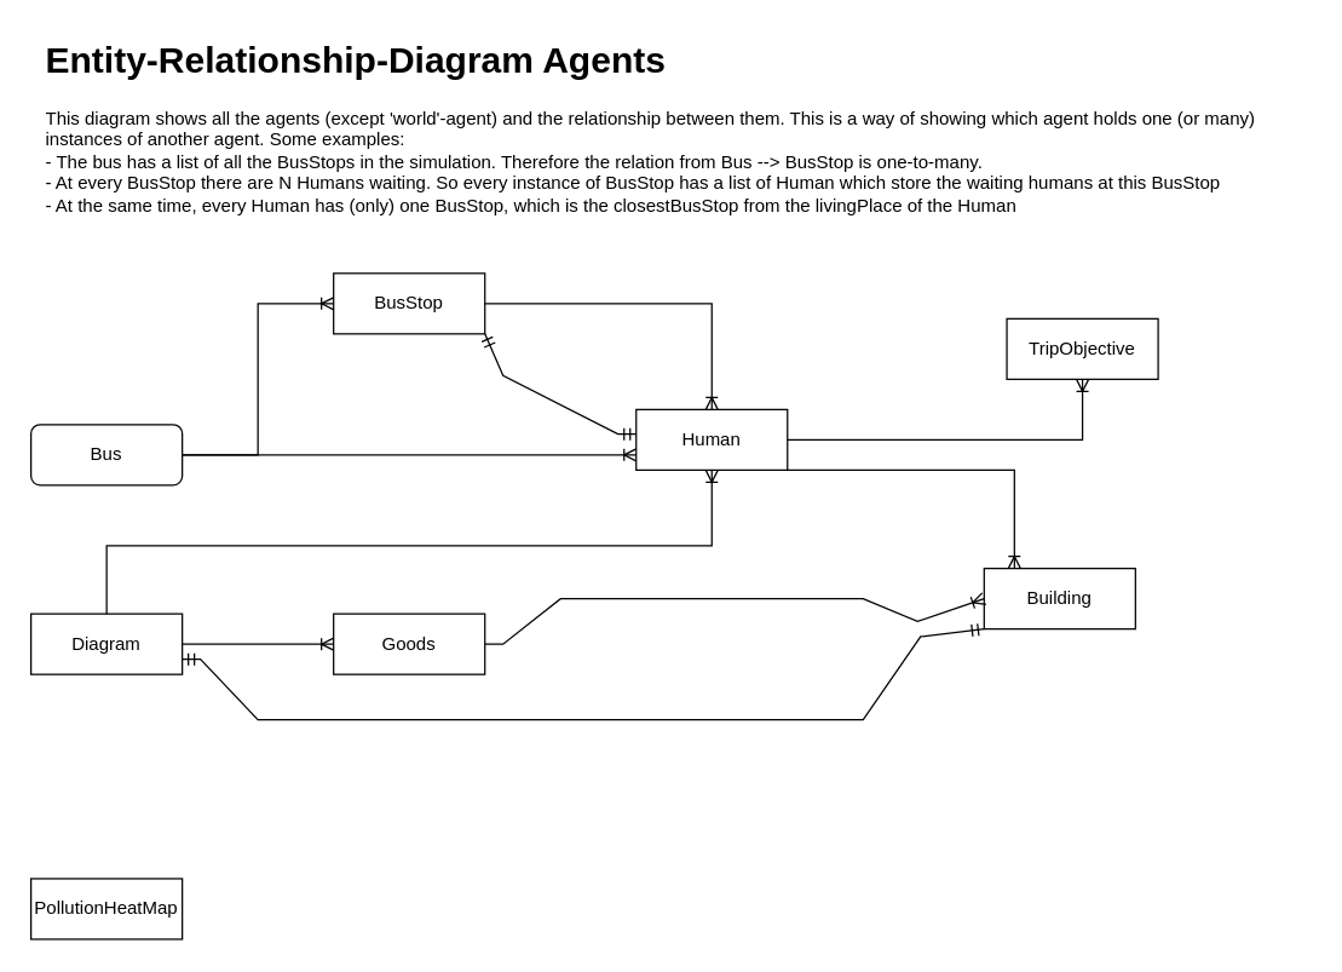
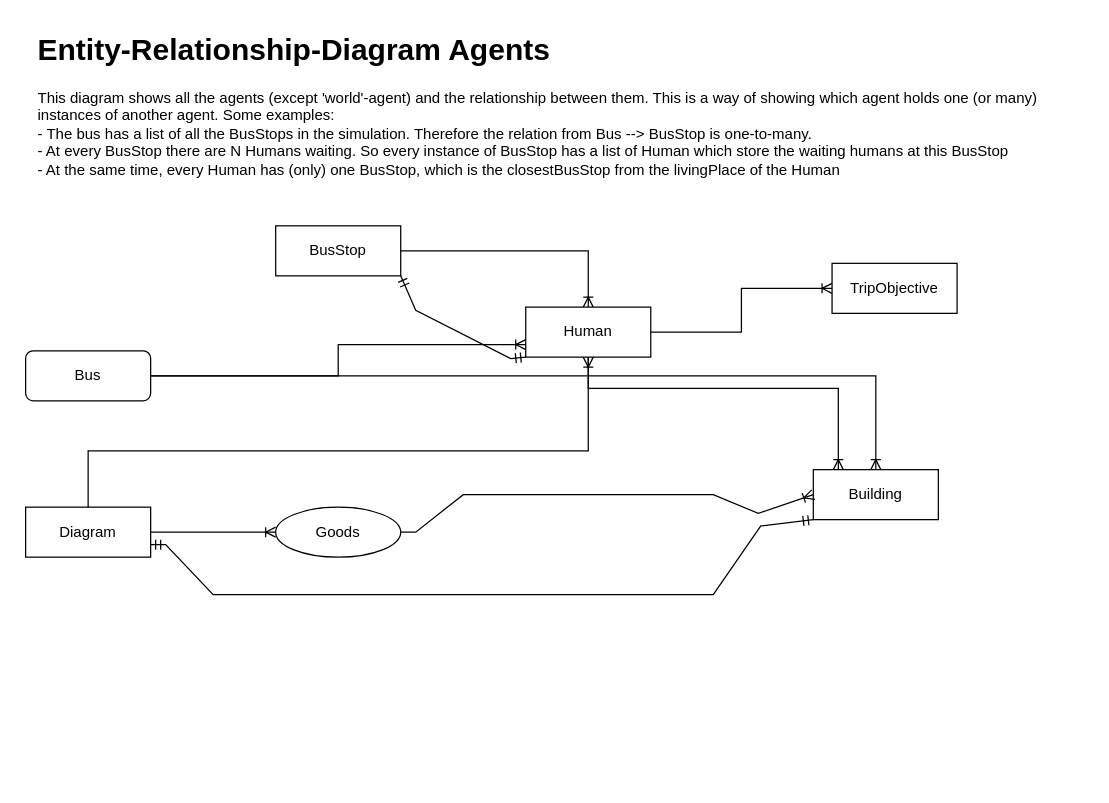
  <mxCell id="0" />
  <mxCell id="1" parent="0" />
  <mxCell id="2" value="BusStop" style="whiteSpace=wrap;html=1;align=center;" vertex="1" parent="1"><mxGeometry x="220" y="180" width="100" height="40" as="geometry" /></mxCell>
- <mxCell id="3" value="Human" style="whiteSpace=wrap;html=1;align=center;" vertex="1" parent="1"><mxGeometry x="420" y="270" width="100" height="40" as="geometry" /></mxCell>
+ <mxCell id="3" value="Human" style="whiteSpace=wrap;html=1;align=center;" vertex="1" parent="1"><mxGeometry x="420" y="245" width="100" height="40" as="geometry" /></mxCell>
  <mxCell id="4" value="" style="edgeStyle=orthogonalEdgeStyle;fontSize=12;html=1;endArrow=ERoneToMany;rounded=0;exitDx=0;exitDy=0;orthogonal=1;" edge="1" parent="1" source="2" target="3"><mxGeometry width="100" height="100" relative="1" as="geometry"><mxPoint x="390" y="370" as="sourcePoint" /><mxPoint x="490" y="270" as="targetPoint" /></mxGeometry></mxCell>
  <mxCell id="5" value="TripObjective" style="whiteSpace=wrap;html=1;align=center;" vertex="1" parent="1"><mxGeometry x="665" y="210" width="100" height="40" as="geometry" /></mxCell>
  <mxCell id="6" value="" style="edgeStyle=orthogonalEdgeStyle;fontSize=12;html=1;endArrow=ERoneToMany;rounded=0;exitDx=0;exitDy=0;entryDx=0;entryDy=0;entryPerimeter=0;orthogonal=1;" edge="1" parent="1" source="3" target="5"><mxGeometry width="100" height="100" relative="1" as="geometry"><mxPoint x="340" y="300" as="sourcePoint" /><mxPoint x="290" y="230" as="targetPoint" /></mxGeometry></mxCell>
  <mxCell id="7" value="Bus" style="whiteSpace=wrap;html=1;align=center;rounded=1;" vertex="1" parent="1"><mxGeometry y="280" width="100" height="40" as="geometry" x="20" /></mxCell>
- <mxCell id="8" value="" style="edgeStyle=orthogonalEdgeStyle;fontSize=12;html=1;endArrow=ERoneToMany;rounded=0;exitDx=0;exitDy=0;entryDx=0;entryDy=0;orthogonal=1;entryX=0;entryY=0.5;" edge="1" parent="1" source="7" target="2"><mxGeometry width="100" height="100" relative="1" as="geometry"><mxPoint x="340" y="410" as="sourcePoint" /><mxPoint x="440" y="310" as="targetPoint" /></mxGeometry></mxCell>
+ <mxCell id="8" value="" style="edgeStyle=orthogonalEdgeStyle;fontSize=12;html=1;endArrow=ERoneToMany;rounded=0;exitDx=0;exitDy=0;orthogonal=1;" edge="1" parent="1" source="7" target="10"><mxGeometry width="100" height="100" relative="1" as="geometry"><mxPoint x="340" y="410" as="sourcePoint" /><mxPoint x="440" y="310" as="targetPoint" /></mxGeometry></mxCell>
  <mxCell id="9" value="" style="edgeStyle=orthogonalEdgeStyle;fontSize=12;html=1;endArrow=ERoneToMany;rounded=0;exitDx=0;exitDy=0;orthogonal=1;entryX=0;entryY=0.75;entryDx=0;entryDy=0;" edge="1" parent="1" source="7" target="3"><mxGeometry width="100" height="100" relative="1" as="geometry"><mxPoint x="160" y="455" as="sourcePoint" /><mxPoint x="420" y="328.75" as="targetPoint" /></mxGeometry></mxCell>
  <mxCell id="10" value="Building" style="whiteSpace=wrap;html=1;align=center;" vertex="1" parent="1"><mxGeometry x="650" y="375" width="100" height="40" as="geometry" /></mxCell>
- <mxCell id="11" value="PollutionHeatMap" style="whiteSpace=wrap;html=1;align=center;" vertex="1" parent="1"><mxGeometry y="580" width="100" height="40" as="geometry" x="20" /></mxCell>
  <mxCell id="12" value="" style="edgeStyle=orthogonalEdgeStyle;fontSize=12;html=1;endArrow=ERoneToMany;rounded=0;exitDx=0;exitDy=0;entryDx=0;entryDy=0;orthogonal=1;" edge="1" parent="1" source="3" target="10"><mxGeometry width="100" height="100" relative="1" as="geometry"><mxPoint x="340" y="330" as="sourcePoint" /><mxPoint x="296" y="152" as="targetPoint" /><Array as="points"><mxPoint x="670" y="310" /></Array></mxGeometry></mxCell>
  <mxCell id="13" value="" style="edgeStyle=orthogonalEdgeStyle;fontSize=12;html=1;endArrow=ERmandOne;startArrow=ERmandOne;rounded=0;exitDx=0;exitDy=0;entryDx=0;entryDy=0;noEdgeStyle=1;orthogonal=1;" edge="1" parent="1" source="2" target="3"><mxGeometry width="100" height="100" relative="1" as="geometry"><mxPoint x="340" y="300" as="sourcePoint" /><mxPoint x="440" y="200" as="targetPoint" /><Array as="points"><mxPoint x="332" y="247.5" /><mxPoint x="408" y="286.25" /></Array></mxGeometry></mxCell>
- <mxCell id="14" value="Goods" style="whiteSpace=wrap;html=1;align=center;" vertex="1" parent="1"><mxGeometry x="220" y="405" width="100" height="40" as="geometry" /></mxCell>
+ <mxCell id="14" value="Goods" style="ellipse;whiteSpace=wrap;html=1;align=center;" vertex="1" parent="1"><mxGeometry x="220" y="405" width="100" height="40" as="geometry" /></mxCell>
  <mxCell id="15" value="" style="edgeStyle=orthogonalEdgeStyle;fontSize=12;html=1;endArrow=ERoneToMany;rounded=0;entryX=0;entryY=0.5;entryDx=0;entryDy=0;noEdgeStyle=1;orthogonal=1;" edge="1" parent="1" source="14" target="10"><mxGeometry width="100" height="100" relative="1" as="geometry"><mxPoint x="340" y="385" as="sourcePoint" /><mxPoint x="470" y="295" as="targetPoint" /><Array as="points"><mxPoint x="332" y="425" /><mxPoint x="370" y="395" /><mxPoint x="570" y="395" /><mxPoint x="606" y="410" /></Array></mxGeometry></mxCell>
  <mxCell id="16" value="Diagram" style="whiteSpace=wrap;html=1;align=center;" vertex="1" parent="1"><mxGeometry y="405" width="100" height="40" as="geometry" x="20" /></mxCell>
  <mxCell id="17" value="" style="edgeStyle=orthogonalEdgeStyle;fontSize=12;html=1;endArrow=ERoneToMany;rounded=0;exitDx=0;exitDy=0;entryDx=0;entryDy=0;orthogonal=1;entryX=0.5;entryY=1;" edge="1" parent="1" source="16" target="3"><mxGeometry width="100" height="100" relative="1" as="geometry"><mxPoint x="340" y="330" as="sourcePoint" /><mxPoint x="296" y="152" as="targetPoint" /><Array as="points"><mxPoint x="70" y="360" /><mxPoint x="470" y="360" /></Array></mxGeometry></mxCell>
  <mxCell id="18" value="" style="edgeStyle=orthogonalEdgeStyle;fontSize=12;html=1;endArrow=ERoneToMany;rounded=0;exitDx=0;exitDy=0;entryDx=0;entryDy=0;noEdgeStyle=1;orthogonal=1;" edge="1" parent="1" source="16" target="14"><mxGeometry width="100" height="100" relative="1" as="geometry"><mxPoint x="350" y="395" as="sourcePoint" /><mxPoint x="306" y="217" as="targetPoint" /><Array as="points"><mxPoint x="134" y="425" /><mxPoint x="208" y="425" /></Array></mxGeometry></mxCell>
  <mxCell id="19" value="" style="edgeStyle=orthogonalEdgeStyle;fontSize=12;html=1;endArrow=ERmandOne;startArrow=ERmandOne;rounded=0;entryDx=0;entryDy=0;noEdgeStyle=1;orthogonal=1;" edge="1" parent="1" source="16" target="10"><mxGeometry width="100" height="100" relative="1" as="geometry"><mxPoint x="185" y="385" as="sourcePoint" /><mxPoint x="315" y="385" as="targetPoint" /><Array as="points"><mxPoint x="132" y="435" /><mxPoint x="170" y="475" /><mxPoint x="370" y="475" /><mxPoint x="370" y="475" /><mxPoint x="570" y="475" /><mxPoint x="608" y="420" /></Array></mxGeometry></mxCell>
  <mxCell id="20" value="&lt;h1&gt;Entity-Relationship-Diagram Agents&lt;/h1&gt;&lt;div&gt;This diagram shows all the agents (except 'world'-agent) and the relationship between them. This is a way of showing which agent holds one (or many) instances of another agent. Some examples:&lt;/div&gt;&lt;div&gt;- The bus has a list of all the BusStops in the simulation. Therefore the relation from Bus --&amp;gt; BusStop is one-to-many.&lt;/div&gt;&lt;div&gt;- At every BusStop there are N Humans waiting. So every instance of BusStop has a list of Human which store the waiting humans at this BusStop&lt;/div&gt;&lt;div&gt;- At the same time, every Human has (only) one BusStop, which is the closestBusStop from the livingPlace of the Human&lt;/div&gt;" style="text;html=1;strokeColor=none;fillColor=none;spacing=5;spacingTop=-20;whiteSpace=wrap;overflow=hidden;rounded=0;" vertex="1" parent="1"><mxGeometry x="25" y="20" width="840" height="130" as="geometry" /></mxCell>
